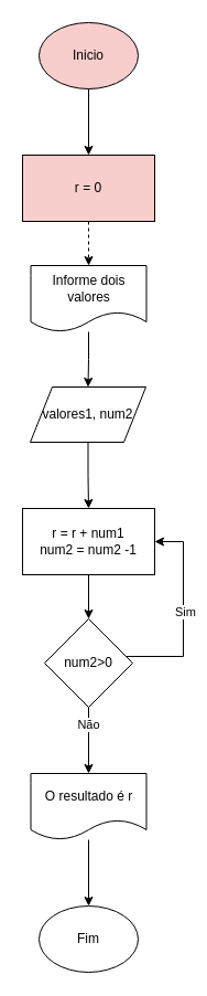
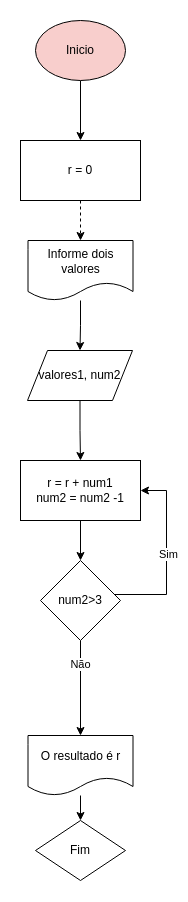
  <mxCell id="0" />
  <mxCell id="1" parent="0" />
  <mxCell id="2" value="" style="edgeStyle=orthogonalEdgeStyle;rounded=0;orthogonalLoop=1;jettySize=auto;html=1;" edge="1" parent="1" source="3" target="16"><mxGeometry relative="1" as="geometry" /></mxCell>
  <mxCell id="3" value="Inicio" style="ellipse;whiteSpace=wrap;html=1;fillColor=#f8cecc;" parent="1" vertex="1"><mxGeometry x="35" y="20" width="90" height="60" as="geometry" /></mxCell>
  <mxCell id="4" value="" style="edgeStyle=orthogonalEdgeStyle;rounded=0;orthogonalLoop=1;jettySize=auto;html=1;entryX=0.5;entryY=0;entryDx=0;entryDy=0;" parent="1" source="5" target="14" edge="1"><mxGeometry relative="1" as="geometry"><mxPoint x="69" y="460" as="targetPoint" /></mxGeometry></mxCell>
  <mxCell id="5" value="valores1, num2" style="shape=parallelogram;perimeter=parallelogramPerimeter;whiteSpace=wrap;html=1;fixedSize=1;" parent="1" vertex="1"><mxGeometry x="27" y="350" width="105" height="50" as="geometry" /></mxCell>
  <mxCell id="6" value="" style="edgeStyle=orthogonalEdgeStyle;rounded=0;orthogonalLoop=1;jettySize=auto;html=1;" edge="1" parent="1" source="7" target="5"><mxGeometry relative="1" as="geometry" /></mxCell>
  <mxCell id="7" value="Informe dois valores" style="shape=document;whiteSpace=wrap;html=1;boundedLbl=1;" vertex="1" parent="1"><mxGeometry x="27.5" y="240" width="105" height="60" as="geometry" /></mxCell>
  <mxCell id="8" style="edgeStyle=orthogonalEdgeStyle;rounded=0;orthogonalLoop=1;jettySize=auto;html=1;entryX=1;entryY=0.5;entryDx=0;entryDy=0;" edge="1" parent="1" source="12" target="14"><mxGeometry relative="1" as="geometry"><Array as="points"><mxPoint x="166" y="594" /><mxPoint x="166" y="490" /></Array></mxGeometry></mxCell>
  <mxCell id="9" value="Sim" style="edgeLabel;html=1;align=center;verticalAlign=middle;resizable=0;points=[];" vertex="1" connectable="0" parent="8"><mxGeometry x="0.022" y="-1" relative="1" as="geometry"><mxPoint as="offset" /></mxGeometry></mxCell>
  <mxCell id="10" value="" style="edgeStyle=orthogonalEdgeStyle;rounded=0;orthogonalLoop=1;jettySize=auto;html=1;" edge="1" parent="1" source="12" target="18"><mxGeometry relative="1" as="geometry" /></mxCell>
  <mxCell id="11" value="Não" style="edgeLabel;html=1;align=center;verticalAlign=middle;resizable=0;points=[];" vertex="1" connectable="0" parent="10"><mxGeometry x="-0.514" y="-2" relative="1" as="geometry"><mxPoint x="1" as="offset" /></mxGeometry></mxCell>
- <mxCell id="12" value="num2&amp;gt;0" style="rhombus;whiteSpace=wrap;html=1;" vertex="1" parent="1"><mxGeometry x="40" y="560" width="80" height="80" as="geometry" /></mxCell>
+ <mxCell id="12" value="num2&amp;gt;3" style="rhombus;whiteSpace=wrap;html=1;" vertex="1" parent="1"><mxGeometry x="40" y="560" width="80" height="80" as="geometry" /></mxCell>
  <mxCell id="13" value="" style="edgeStyle=orthogonalEdgeStyle;rounded=0;orthogonalLoop=1;jettySize=auto;html=1;" edge="1" parent="1" source="14" target="12"><mxGeometry relative="1" as="geometry" /></mxCell>
  <mxCell id="14" value="r = r + num1&lt;br&gt;num2 = num2 -1" style="rounded=0;whiteSpace=wrap;html=1;" vertex="1" parent="1"><mxGeometry x="20" y="460" width="120" height="60" as="geometry" /></mxCell>
  <mxCell id="15" value="" style="edgeStyle=orthogonalEdgeStyle;rounded=0;orthogonalLoop=1;jettySize=auto;html=1;dashed=1;" edge="1" parent="1" source="16" target="7"><mxGeometry relative="1" as="geometry" /></mxCell>
- <mxCell id="16" value="r = 0" style="rounded=0;whiteSpace=wrap;html=1;fillColor=#f8cecc;" vertex="1" parent="1"><mxGeometry x="20" y="140" width="120" height="60" as="geometry" /></mxCell>
+ <mxCell id="16" value="r = 0" style="rounded=0;whiteSpace=wrap;html=1;" vertex="1" parent="1"><mxGeometry x="20" y="140" width="120" height="60" as="geometry" /></mxCell>
  <mxCell id="17" value="" style="edgeStyle=orthogonalEdgeStyle;rounded=0;orthogonalLoop=1;jettySize=auto;html=1;" edge="1" parent="1" source="18" target="19"><mxGeometry relative="1" as="geometry" /></mxCell>
- <mxCell id="18" value="O resultado é r" style="shape=document;whiteSpace=wrap;html=1;boundedLbl=1;" vertex="1" parent="1"><mxGeometry x="27.5" y="700" width="105" height="60" as="geometry" /></mxCell>
- <mxCell id="19" value="Fim" style="ellipse;whiteSpace=wrap;html=1;" vertex="1" parent="1"><mxGeometry x="35" y="820" width="90" height="60" as="geometry" /></mxCell>
+ <mxCell id="18" value="O resultado é r" style="shape=document;whiteSpace=wrap;html=1;boundedLbl=1;" vertex="1" parent="1"><mxGeometry x="27.5" y="735" width="105" height="60" as="geometry" /></mxCell>
+ <mxCell id="19" value="Fim" style="rhombus;whiteSpace=wrap;html=1;" vertex="1" parent="1"><mxGeometry x="35" y="820" width="90" height="60" as="geometry" /></mxCell>
